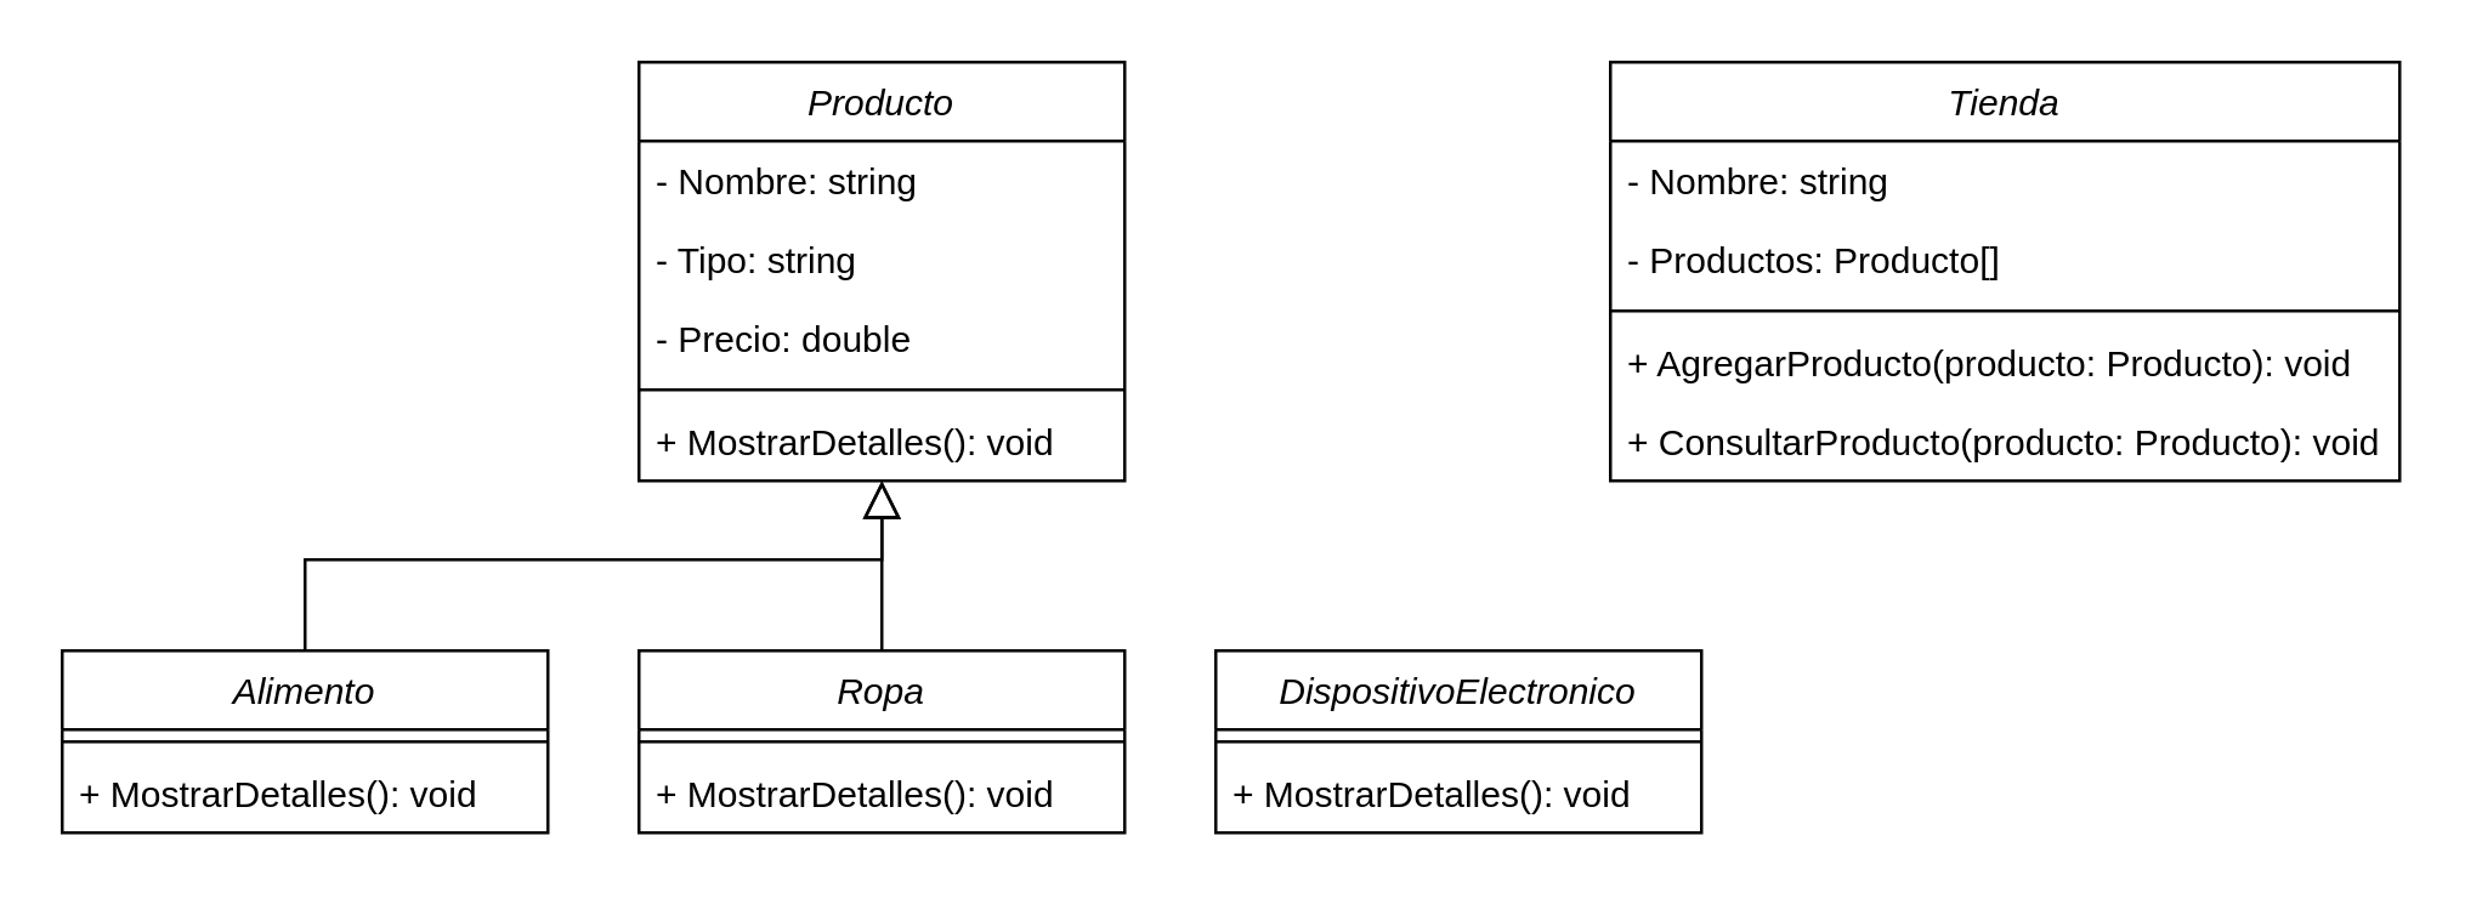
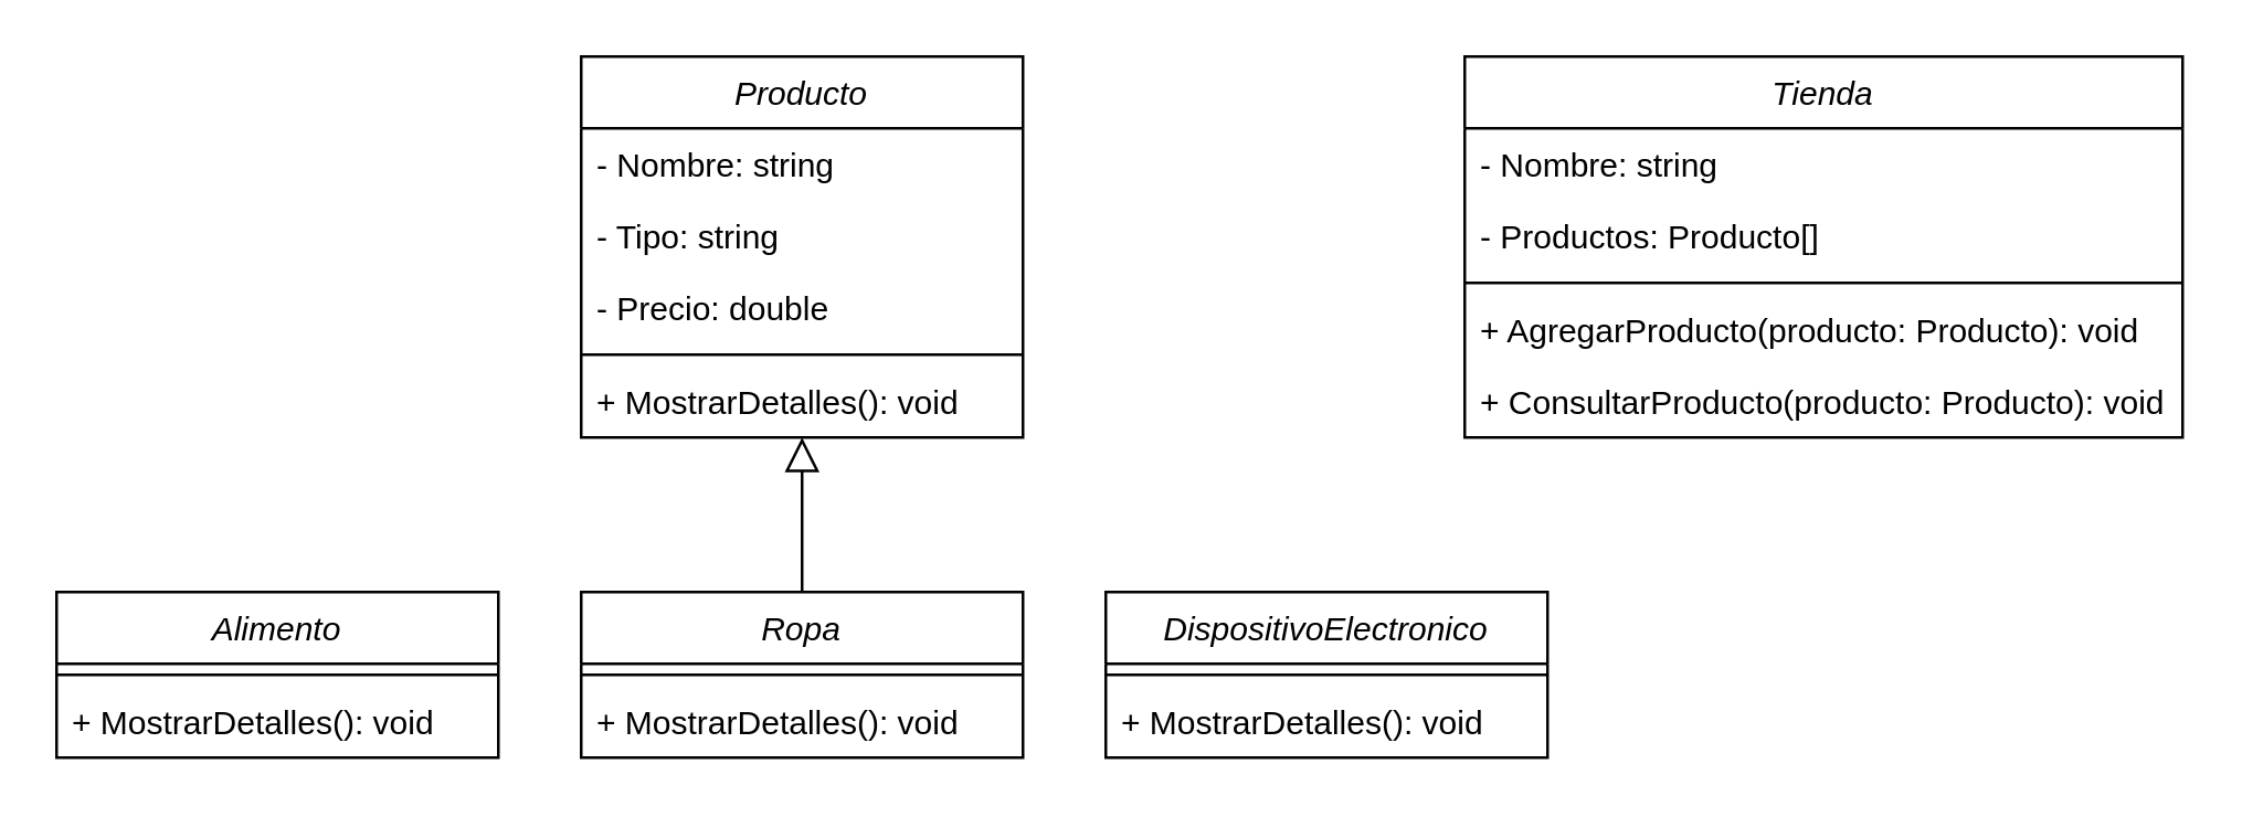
  <mxCell id="0" />
  <mxCell id="1" parent="0" />
  <mxCell id="2" value="Producto" style="swimlane;fontStyle=2;align=center;verticalAlign=top;childLayout=stackLayout;horizontal=1;startSize=26;horizontalStack=0;resizeParent=1;resizeLast=0;collapsible=1;marginBottom=0;rounded=0;shadow=0;strokeWidth=1;" parent="1" vertex="1"><mxGeometry x="210" y="20" width="160" height="138" as="geometry"><mxRectangle x="230" y="140" width="160" height="26" as="alternateBounds" /></mxGeometry></mxCell>
  <mxCell id="3" value="- Nombre: string" style="text;align=left;verticalAlign=top;spacingLeft=4;spacingRight=4;overflow=hidden;rotatable=0;points=[[0,0.5],[1,0.5]];portConstraint=eastwest;rounded=0;shadow=0;html=0;" parent="2" vertex="1"><mxGeometry y="26" width="160" height="26" as="geometry" /></mxCell>
  <mxCell id="4" value="- Tipo: string" style="text;align=left;verticalAlign=top;spacingLeft=4;spacingRight=4;overflow=hidden;rotatable=0;points=[[0,0.5],[1,0.5]];portConstraint=eastwest;rounded=0;shadow=0;html=0;" vertex="1" parent="2"><mxGeometry y="52" width="160" height="26" as="geometry" /></mxCell>
  <mxCell id="5" value="- Precio: double" style="text;align=left;verticalAlign=top;spacingLeft=4;spacingRight=4;overflow=hidden;rotatable=0;points=[[0,0.5],[1,0.5]];portConstraint=eastwest;rounded=0;shadow=0;html=0;" vertex="1" parent="2"><mxGeometry y="78" width="160" height="26" as="geometry" /></mxCell>
  <mxCell id="6" value="" style="line;html=1;strokeWidth=1;align=left;verticalAlign=middle;spacingTop=-1;spacingLeft=3;spacingRight=3;rotatable=0;labelPosition=right;points=[];portConstraint=eastwest;" parent="2" vertex="1"><mxGeometry y="104" width="160" height="8" as="geometry" /></mxCell>
  <mxCell id="7" value="+ MostrarDetalles(): void" style="text;align=left;verticalAlign=top;spacingLeft=4;spacingRight=4;overflow=hidden;rotatable=0;points=[[0,0.5],[1,0.5]];portConstraint=eastwest;" vertex="1" parent="2"><mxGeometry y="112" width="160" height="26" as="geometry" /></mxCell>
  <mxCell id="8" value="Tienda" style="swimlane;fontStyle=2;align=center;verticalAlign=top;childLayout=stackLayout;horizontal=1;startSize=26;horizontalStack=0;resizeParent=1;resizeLast=0;collapsible=1;marginBottom=0;rounded=0;shadow=0;strokeWidth=1;" vertex="1" parent="1"><mxGeometry x="530" y="20" width="260" height="138" as="geometry"><mxRectangle x="230" y="140" width="160" height="26" as="alternateBounds" /></mxGeometry></mxCell>
  <mxCell id="9" value="- Nombre: string" style="text;align=left;verticalAlign=top;spacingLeft=4;spacingRight=4;overflow=hidden;rotatable=0;points=[[0,0.5],[1,0.5]];portConstraint=eastwest;rounded=0;shadow=0;html=0;" vertex="1" parent="8"><mxGeometry y="26" width="260" height="26" as="geometry" /></mxCell>
  <mxCell id="10" value="- Productos: Producto[]" style="text;align=left;verticalAlign=top;spacingLeft=4;spacingRight=4;overflow=hidden;rotatable=0;points=[[0,0.5],[1,0.5]];portConstraint=eastwest;rounded=0;shadow=0;html=0;" vertex="1" parent="8"><mxGeometry y="52" width="260" height="26" as="geometry" /></mxCell>
  <mxCell id="11" value="" style="line;html=1;strokeWidth=1;align=left;verticalAlign=middle;spacingTop=-1;spacingLeft=3;spacingRight=3;rotatable=0;labelPosition=right;points=[];portConstraint=eastwest;" vertex="1" parent="8"><mxGeometry y="78" width="260" height="8" as="geometry" /></mxCell>
  <mxCell id="12" value="+ AgregarProducto(producto: Producto): void" style="text;align=left;verticalAlign=top;spacingLeft=4;spacingRight=4;overflow=hidden;rotatable=0;points=[[0,0.5],[1,0.5]];portConstraint=eastwest;" vertex="1" parent="8"><mxGeometry y="86" width="260" height="26" as="geometry" /></mxCell>
  <mxCell id="13" value="+ ConsultarProducto(producto: Producto): void" style="text;align=left;verticalAlign=top;spacingLeft=4;spacingRight=4;overflow=hidden;rotatable=0;points=[[0,0.5],[1,0.5]];portConstraint=eastwest;" vertex="1" parent="8"><mxGeometry y="112" width="260" height="26" as="geometry" /></mxCell>
  <mxCell id="14" value="Alimento" style="swimlane;fontStyle=2;align=center;verticalAlign=top;childLayout=stackLayout;horizontal=1;startSize=26;horizontalStack=0;resizeParent=1;resizeLast=0;collapsible=1;marginBottom=0;rounded=0;shadow=0;strokeWidth=1;" vertex="1" parent="1"><mxGeometry x="20" y="214" width="160" height="60" as="geometry"><mxRectangle x="230" y="140" width="160" height="26" as="alternateBounds" /></mxGeometry></mxCell>
  <mxCell id="15" value="" style="line;html=1;strokeWidth=1;align=left;verticalAlign=middle;spacingTop=-1;spacingLeft=3;spacingRight=3;rotatable=0;labelPosition=right;points=[];portConstraint=eastwest;" vertex="1" parent="14"><mxGeometry y="26" width="160" height="8" as="geometry" /></mxCell>
  <mxCell id="16" value="+ MostrarDetalles(): void" style="text;align=left;verticalAlign=top;spacingLeft=4;spacingRight=4;overflow=hidden;rotatable=0;points=[[0,0.5],[1,0.5]];portConstraint=eastwest;" vertex="1" parent="14"><mxGeometry y="34" width="160" height="26" as="geometry" /></mxCell>
  <mxCell id="17" value="Ropa" style="swimlane;fontStyle=2;align=center;verticalAlign=top;childLayout=stackLayout;horizontal=1;startSize=26;horizontalStack=0;resizeParent=1;resizeLast=0;collapsible=1;marginBottom=0;rounded=0;shadow=0;strokeWidth=1;" vertex="1" parent="1"><mxGeometry x="210" y="214" width="160" height="60" as="geometry"><mxRectangle x="230" y="140" width="160" height="26" as="alternateBounds" /></mxGeometry></mxCell>
  <mxCell id="18" value="" style="line;html=1;strokeWidth=1;align=left;verticalAlign=middle;spacingTop=-1;spacingLeft=3;spacingRight=3;rotatable=0;labelPosition=right;points=[];portConstraint=eastwest;" vertex="1" parent="17"><mxGeometry y="26" width="160" height="8" as="geometry" /></mxCell>
  <mxCell id="19" value="+ MostrarDetalles(): void" style="text;align=left;verticalAlign=top;spacingLeft=4;spacingRight=4;overflow=hidden;rotatable=0;points=[[0,0.5],[1,0.5]];portConstraint=eastwest;" vertex="1" parent="17"><mxGeometry y="34" width="160" height="26" as="geometry" /></mxCell>
  <mxCell id="20" value="DispositivoElectronico" style="swimlane;fontStyle=2;align=center;verticalAlign=top;childLayout=stackLayout;horizontal=1;startSize=26;horizontalStack=0;resizeParent=1;resizeLast=0;collapsible=1;marginBottom=0;rounded=0;shadow=0;strokeWidth=1;" vertex="1" parent="1"><mxGeometry x="400" y="214" width="160" height="60" as="geometry"><mxRectangle x="230" y="140" width="160" height="26" as="alternateBounds" /></mxGeometry></mxCell>
  <mxCell id="21" value="" style="line;html=1;strokeWidth=1;align=left;verticalAlign=middle;spacingTop=-1;spacingLeft=3;spacingRight=3;rotatable=0;labelPosition=right;points=[];portConstraint=eastwest;" vertex="1" parent="20"><mxGeometry y="26" width="160" height="8" as="geometry" /></mxCell>
  <mxCell id="22" value="+ MostrarDetalles(): void" style="text;align=left;verticalAlign=top;spacingLeft=4;spacingRight=4;overflow=hidden;rotatable=0;points=[[0,0.5],[1,0.5]];portConstraint=eastwest;" vertex="1" parent="20"><mxGeometry y="34" width="160" height="26" as="geometry" /></mxCell>
- <mxCell id="23" value="" style="endArrow=block;html=1;rounded=0;edgeStyle=orthogonalEdgeStyle;endFill=0;endSize=10;" edge="1" parent="1" source="14" target="2"><mxGeometry width="50" height="50" relative="1" as="geometry"><mxPoint x="150" y="194" as="sourcePoint" /><mxPoint x="200" y="144" as="targetPoint" /><Array as="points"><mxPoint x="100" y="184" /><mxPoint x="290" y="184" /></Array></mxGeometry></mxCell>
  <mxCell id="24" value="" style="endArrow=block;html=1;rounded=0;endFill=0;endSize=10;" edge="1" parent="1" source="17" target="2"><mxGeometry width="50" height="50" relative="1" as="geometry"><mxPoint x="70" y="164" as="sourcePoint" /><mxPoint x="120" y="114" as="targetPoint" /></mxGeometry></mxCell>
